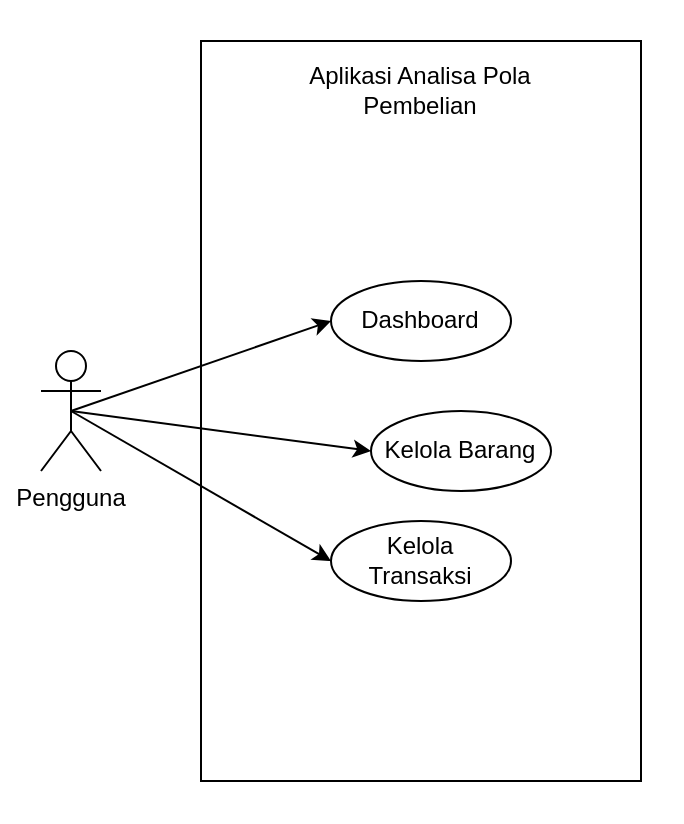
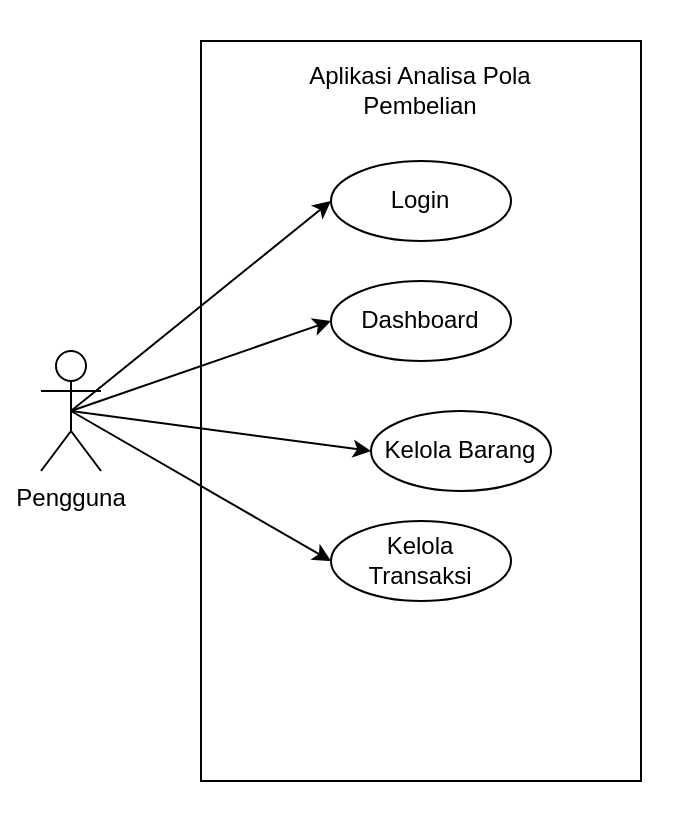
  <mxCell id="0" />
  <mxCell id="1" parent="0" />
  <mxCell id="2" value="" style="rounded=0;whiteSpace=wrap;html=1;" vertex="1" parent="1"><mxGeometry x="100" y="20" width="220" height="370" as="geometry" /></mxCell>
  <mxCell id="3" value="Aplikasi Analisa Pola Pembelian" style="text;html=1;strokeColor=none;fillColor=none;align=center;verticalAlign=middle;whiteSpace=wrap;rounded=0;" vertex="1" parent="1"><mxGeometry x="150" y="30" width="120" height="30" as="geometry" /></mxCell>
+ <mxCell id="4" value="Login" style="ellipse;whiteSpace=wrap;html=1;" vertex="1" parent="1"><mxGeometry x="165" y="80" width="90" height="40" as="geometry" /></mxCell>
  <mxCell id="5" value="Dashboard" style="ellipse;whiteSpace=wrap;html=1;" vertex="1" parent="1"><mxGeometry x="165" y="140" width="90" height="40" as="geometry" /></mxCell>
  <mxCell id="6" value="Kelola Barang" style="ellipse;whiteSpace=wrap;html=1;" vertex="1" parent="1"><mxGeometry x="185" y="205" width="90" height="40" as="geometry" /></mxCell>
  <mxCell id="7" value="Kelola Transaksi" style="ellipse;whiteSpace=wrap;html=1;" vertex="1" parent="1"><mxGeometry x="165" y="260" width="90" height="40" as="geometry" /></mxCell>
+ <mxCell id="8" style="rounded=0;orthogonalLoop=1;jettySize=auto;html=1;exitX=0.5;exitY=0.5;exitDx=0;exitDy=0;exitPerimeter=0;entryX=0;entryY=0.5;entryDx=0;entryDy=0;" edge="1" parent="1" source="12" target="4"><mxGeometry relative="1" as="geometry" /></mxCell>
  <mxCell id="9" style="rounded=0;orthogonalLoop=1;jettySize=auto;html=1;exitX=0.5;exitY=0.5;exitDx=0;exitDy=0;exitPerimeter=0;entryX=0;entryY=0.5;entryDx=0;entryDy=0;" edge="1" parent="1" source="12" target="5"><mxGeometry relative="1" as="geometry" /></mxCell>
  <mxCell id="10" style="rounded=0;orthogonalLoop=1;jettySize=auto;html=1;exitX=0.5;exitY=0.5;exitDx=0;exitDy=0;exitPerimeter=0;entryX=0;entryY=0.5;entryDx=0;entryDy=0;" edge="1" parent="1" source="12" target="6"><mxGeometry relative="1" as="geometry" /></mxCell>
  <mxCell id="11" style="rounded=0;orthogonalLoop=1;jettySize=auto;html=1;exitX=0.5;exitY=0.5;exitDx=0;exitDy=0;exitPerimeter=0;entryX=0;entryY=0.5;entryDx=0;entryDy=0;" edge="1" parent="1" source="12" target="7"><mxGeometry relative="1" as="geometry" /></mxCell>
  <mxCell id="12" value="Pengguna" style="shape=umlActor;verticalLabelPosition=bottom;verticalAlign=top;html=1;outlineConnect=0;" vertex="1" parent="1"><mxGeometry x="20" y="175" width="30" height="60" as="geometry" /></mxCell>
